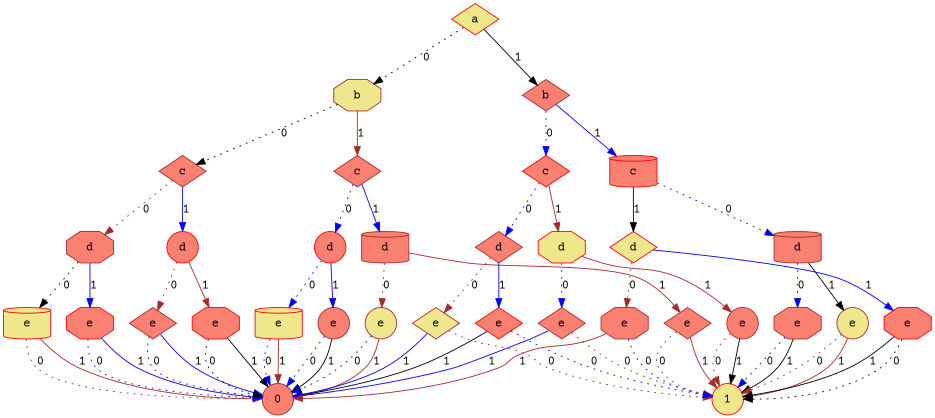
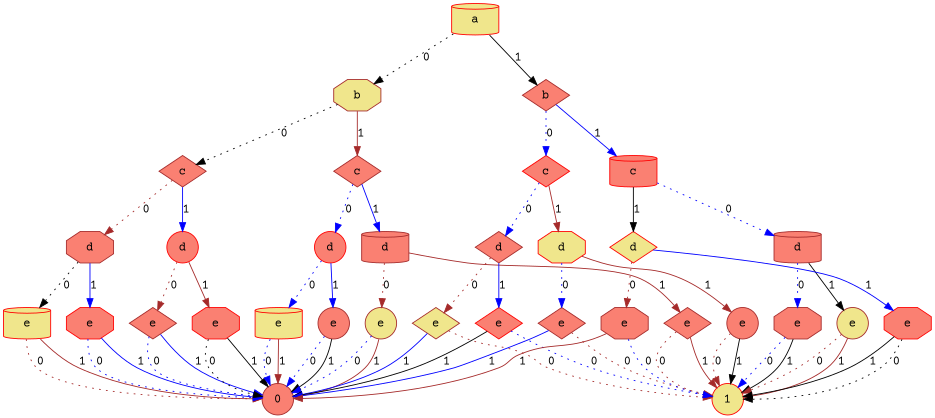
  digraph {
    fontname="Courier Prime"
    node [style=filled fillcolor=salmon color=brown shape=diamond fontname="Courier Prime"]
    edge [style=dotted color=blue fontname="Courier Prime"]
-   n1 [label=a fillcolor=khaki color=red]
+   n1 [label=a fillcolor=khaki color=red shape=cylinder]
    n2 [label=b fillcolor=khaki shape=octagon]
    n3 [label=b]
    n4 [label=c]
    n5 [label=c]
    n6 [label=c color=red]
    n7 [label=c color=red shape=cylinder]
    n8 [label=d shape=octagon]
    n9 [label=d color=red shape=circle]
    n10 [label=d color=red shape=circle]
    n11 [label=d shape=cylinder]
    n12 [label=d]
    n13 [label=d fillcolor=khaki color=red shape=octagon]
    n14 [label=d shape=cylinder]
    n15 [label=d fillcolor=khaki color=red]
    n16 [label=e fillcolor=khaki color=red shape=cylinder]
    n17 [label=e color=red shape=octagon]
    n18 [label=e]
    n19 [label=e color=red shape=octagon]
    n20 [label=e fillcolor=khaki color=red shape=cylinder]
    n21 [label=e shape=circle]
    n22 [label=e fillcolor=khaki shape=circle]
    n23 [label=e]
    n24 [label=e fillcolor=khaki]
    n25 [label=e color=red]
    n26 [label=e]
    n27 [label=e shape=circle]
    n28 [label=e shape=octagon]
    n29 [label=e fillcolor=khaki shape=circle]
    n30 [label=e shape=octagon]
    n31 [label=e color=red shape=octagon]
    n32 [label=0 shape=circle]
    n33 [label=1 shape=circle fillcolor=khaki color=red]
    subgraph sub_1 {
      rank=same
      n1
    }
    subgraph sub_2 {
      rank=same
      n2
      n3
    }
    subgraph sub_3 {
      rank=same
      n4
      n5
      n6
      n7
    }
    subgraph sub_4 {
      rank=same
      n8
      n9
      n10
      n11
      n12
      n13
      n14
      n15
    }
    subgraph sub_5 {
      rank=same
      n16
      n17
      n18
      n19
      n20
      n21
      n22
      n23
      n24
      n25
      n26
      n27
      n28
      n29
      n30
      n31
    }
    n1 -> n2 [label=0 color=black]
    n1 -> n3 [label=1 style=solid color=black]
    n2 -> n4 [label=0 color=black]
    n2 -> n5 [label=1 style=solid color=brown]
    n3 -> n6 [label=0]
    n3 -> n7 [label=1 style=solid]
    n4 -> n8 [label=0 color=brown]
    n4 -> n9 [label=1 style=solid]
    n5 -> n10 [label=0]
    n5 -> n11 [label=1 style=solid]
    n6 -> n12 [label=0]
    n6 -> n13 [label=1 style=solid color=brown]
    n7 -> n14 [label=0]
    n7 -> n15 [label=1 style=solid color=black]
    n8 -> n16 [label=0 color=black]
    n8 -> n17 [label=1 style=solid]
    n9 -> n18 [label=0 color=brown]
    n9 -> n19 [label=1 style=solid color=brown]
    n10 -> n20 [label=0]
    n10 -> n21 [label=1 style=solid]
    n11 -> n22 [label=0 color=brown]
    n11 -> n23 [label=1 style=solid color=brown]
    n12 -> n24 [label=0 color=brown]
    n12 -> n25 [label=1 style=solid]
    n13 -> n26 [label=0]
    n13 -> n27 [label=1 style=solid color=brown]
    n14 -> n28 [label=0]
    n14 -> n29 [label=1 style=solid color=black]
    n15 -> n30 [label=0 color=brown]
    n15 -> n31 [label=1 style=solid]
    n16 -> n32 [label=0 color=brown]
    n16 -> n32 [label=1 style=solid color=brown]
    n17 -> n32 [label=0]
    n17 -> n32 [label=1 style=solid]
    n18 -> n32 [label=0]
    n18 -> n32 [label=1 style=solid]
    n19 -> n32 [label=0 color=black]
    n19 -> n32 [label=1 style=solid color=black]
    n20 -> n32 [label=0]
    n20 -> n32 [label=1 style=solid color=brown]
    n21 -> n32 [label=0]
    n21 -> n32 [label=1 style=solid color=black]
    n22 -> n32 [label=0]
    n22 -> n32 [label=1 style=solid color=brown]
    n23 -> n33 [label=0 color=brown]
    n23 -> n33 [label=1 style=solid color=brown]
    n24 -> n32 [label=1 style=solid]
    n24 -> n33 [label=0 color=brown]
    n25 -> n32 [label=1 style=solid color=black]
    n25 -> n33 [label=0]
    n26 -> n32 [label=1 style=solid]
    n26 -> n33 [label=0 color=brown]
    n27 -> n33 [label=0 color=brown]
    n27 -> n33 [label=1 style=solid color=black]
    n28 -> n33 [label=0]
    n28 -> n33 [label=1 style=solid color=black]
    n29 -> n33 [label=0 color=brown]
    n29 -> n33 [label=1 style=solid color=brown]
    n30 -> n32 [label=1 style=solid color=brown]
    n30 -> n33 [label=0]
    n31 -> n33 [label=1 style=solid color=black]
    n31 -> n33 [label=0 color=black]
  }
